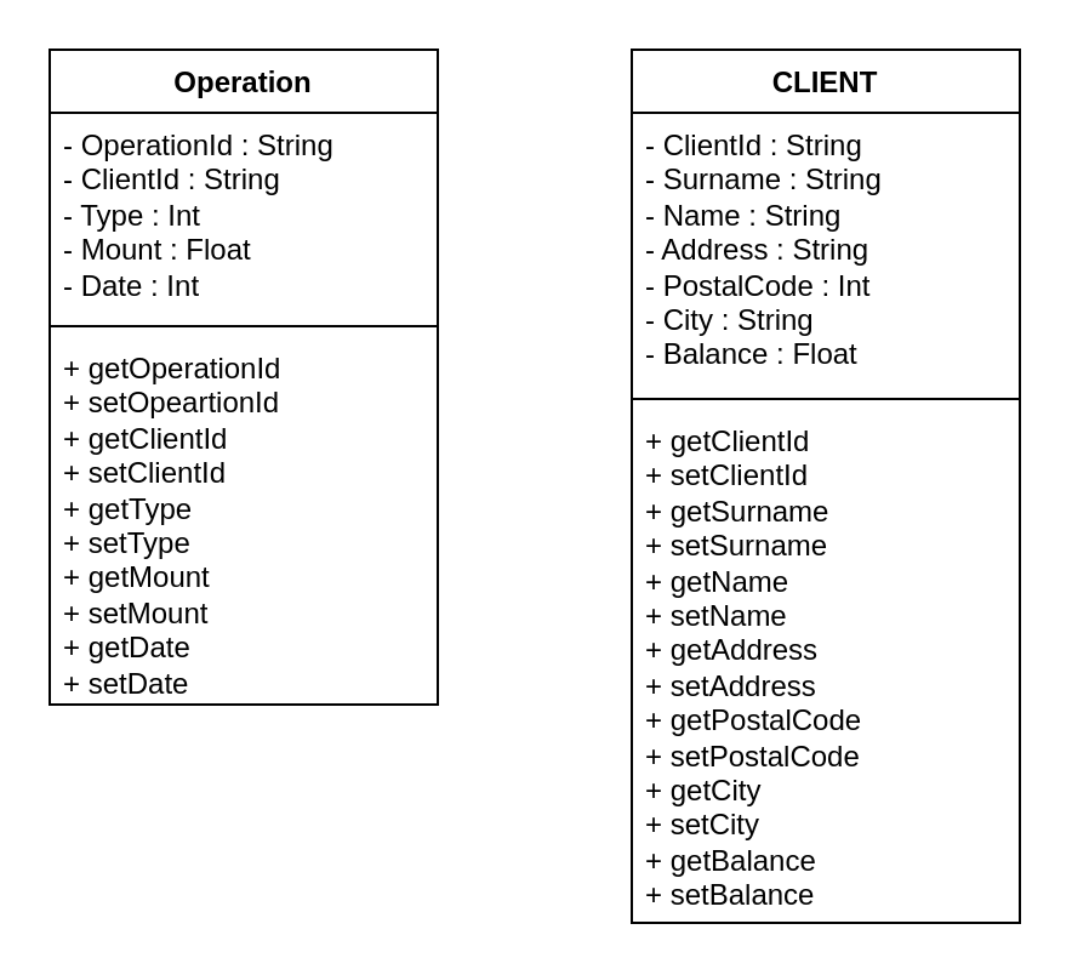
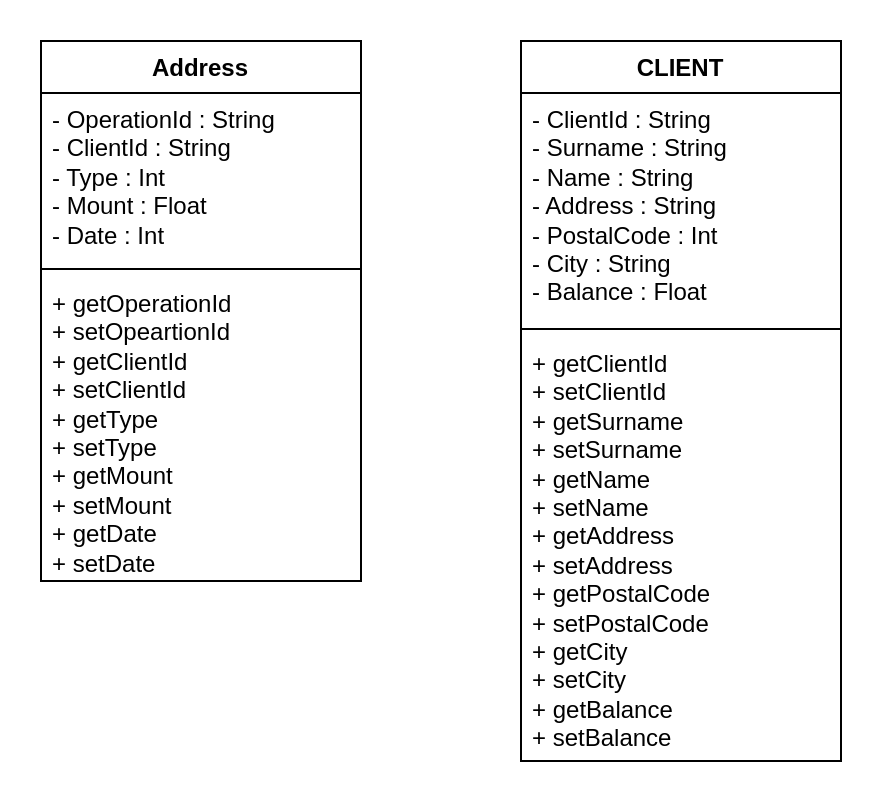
  <mxCell id="0" />
  <mxCell id="1" parent="0" />
- <mxCell id="2" value="Operation" style="swimlane;fontStyle=1;align=center;verticalAlign=top;childLayout=stackLayout;horizontal=1;startSize=26;horizontalStack=0;resizeParent=1;resizeParentMax=0;resizeLast=0;collapsible=1;marginBottom=0;whiteSpace=wrap;html=1;" vertex="1" parent="1"><mxGeometry x="20" y="20" width="160" height="270" as="geometry" /></mxCell>
+ <mxCell id="2" value="Address" style="swimlane;fontStyle=1;align=center;verticalAlign=top;childLayout=stackLayout;horizontal=1;startSize=26;horizontalStack=0;resizeParent=1;resizeParentMax=0;resizeLast=0;collapsible=1;marginBottom=0;whiteSpace=wrap;html=1;" vertex="1" parent="1"><mxGeometry x="20" y="20" width="160" height="270" as="geometry" /></mxCell>
  <mxCell id="3" value="- OperationId : String&lt;br&gt;- ClientId : String&lt;br&gt;- Type : Int&lt;br&gt;- Mount : Float&lt;br&gt;- Date : Int" style="text;strokeColor=none;fillColor=none;align=left;verticalAlign=top;spacingLeft=4;spacingRight=4;overflow=hidden;rotatable=0;points=[[0,0.5],[1,0.5]];portConstraint=eastwest;whiteSpace=wrap;html=1;" vertex="1" parent="2"><mxGeometry y="26" width="160" height="84" as="geometry" /></mxCell>
  <mxCell id="4" value="" style="line;strokeWidth=1;fillColor=none;align=left;verticalAlign=middle;spacingTop=-1;spacingLeft=3;spacingRight=3;rotatable=0;labelPosition=right;points=[];portConstraint=eastwest;strokeColor=inherit;" vertex="1" parent="2"><mxGeometry y="110" width="160" height="8" as="geometry" /></mxCell>
  <mxCell id="5" value="+ getOperationId&lt;br&gt;+ setOpeartionId&lt;br&gt;+ getClientId&lt;br&gt;+ setClientId&lt;br&gt;+ getType&lt;br&gt;+ setType&lt;br&gt;+ getMount&lt;br&gt;+ setMount&lt;br&gt;+ getDate&lt;br&gt;+ setDate" style="text;strokeColor=none;fillColor=none;align=left;verticalAlign=top;spacingLeft=4;spacingRight=4;overflow=hidden;rotatable=0;points=[[0,0.5],[1,0.5]];portConstraint=eastwest;whiteSpace=wrap;html=1;" vertex="1" parent="2"><mxGeometry y="118" width="160" height="152" as="geometry" /></mxCell>
  <mxCell id="6" value="CLIENT" style="swimlane;fontStyle=1;align=center;verticalAlign=top;childLayout=stackLayout;horizontal=1;startSize=26;horizontalStack=0;resizeParent=1;resizeParentMax=0;resizeLast=0;collapsible=1;marginBottom=0;whiteSpace=wrap;html=1;" vertex="1" parent="1"><mxGeometry x="260" y="20" width="160" height="360" as="geometry" /></mxCell>
  <mxCell id="7" value="- ClientId : String&lt;br&gt;- Surname : String&lt;br&gt;- Name : String&lt;br&gt;- Address : String&lt;br&gt;- PostalCode : Int&lt;br&gt;- City : String&lt;br&gt;- Balance : Float" style="text;strokeColor=none;fillColor=none;align=left;verticalAlign=top;spacingLeft=4;spacingRight=4;overflow=hidden;rotatable=0;points=[[0,0.5],[1,0.5]];portConstraint=eastwest;whiteSpace=wrap;html=1;" vertex="1" parent="6"><mxGeometry y="26" width="160" height="114" as="geometry" /></mxCell>
  <mxCell id="8" value="" style="line;strokeWidth=1;fillColor=none;align=left;verticalAlign=middle;spacingTop=-1;spacingLeft=3;spacingRight=3;rotatable=0;labelPosition=right;points=[];portConstraint=eastwest;strokeColor=inherit;" vertex="1" parent="6"><mxGeometry y="140" width="160" height="8" as="geometry" /></mxCell>
  <mxCell id="9" value="+ getClientId&lt;br&gt;+ setClientId&lt;br&gt;+ getSurname&lt;br&gt;+ setSurname&lt;br&gt;+ getName&lt;br&gt;+ setName&lt;br&gt;+ getAddress&lt;br&gt;+ setAddress&lt;br&gt;+ getPostalCode&lt;br&gt;+ setPostalCode&lt;br&gt;+ getCity&lt;br&gt;+ setCity&lt;br&gt;+ getBalance&lt;br&gt;+ setBalance" style="text;strokeColor=none;fillColor=none;align=left;verticalAlign=top;spacingLeft=4;spacingRight=4;overflow=hidden;rotatable=0;points=[[0,0.5],[1,0.5]];portConstraint=eastwest;whiteSpace=wrap;html=1;" vertex="1" parent="6"><mxGeometry y="148" width="160" height="212" as="geometry" /></mxCell>
